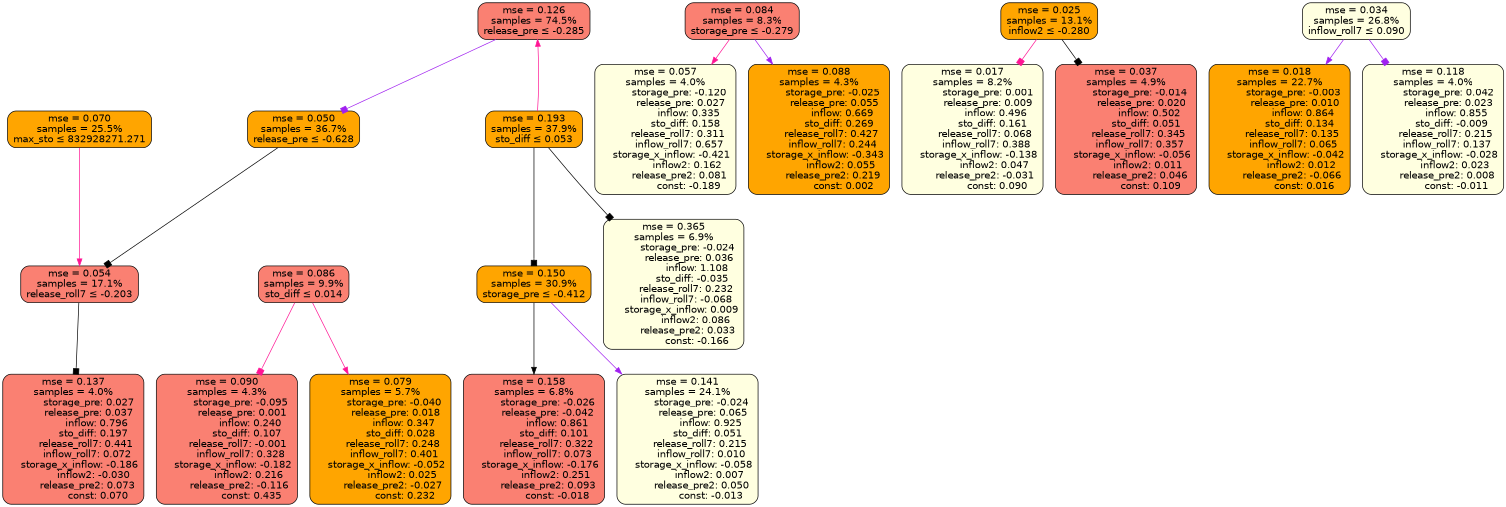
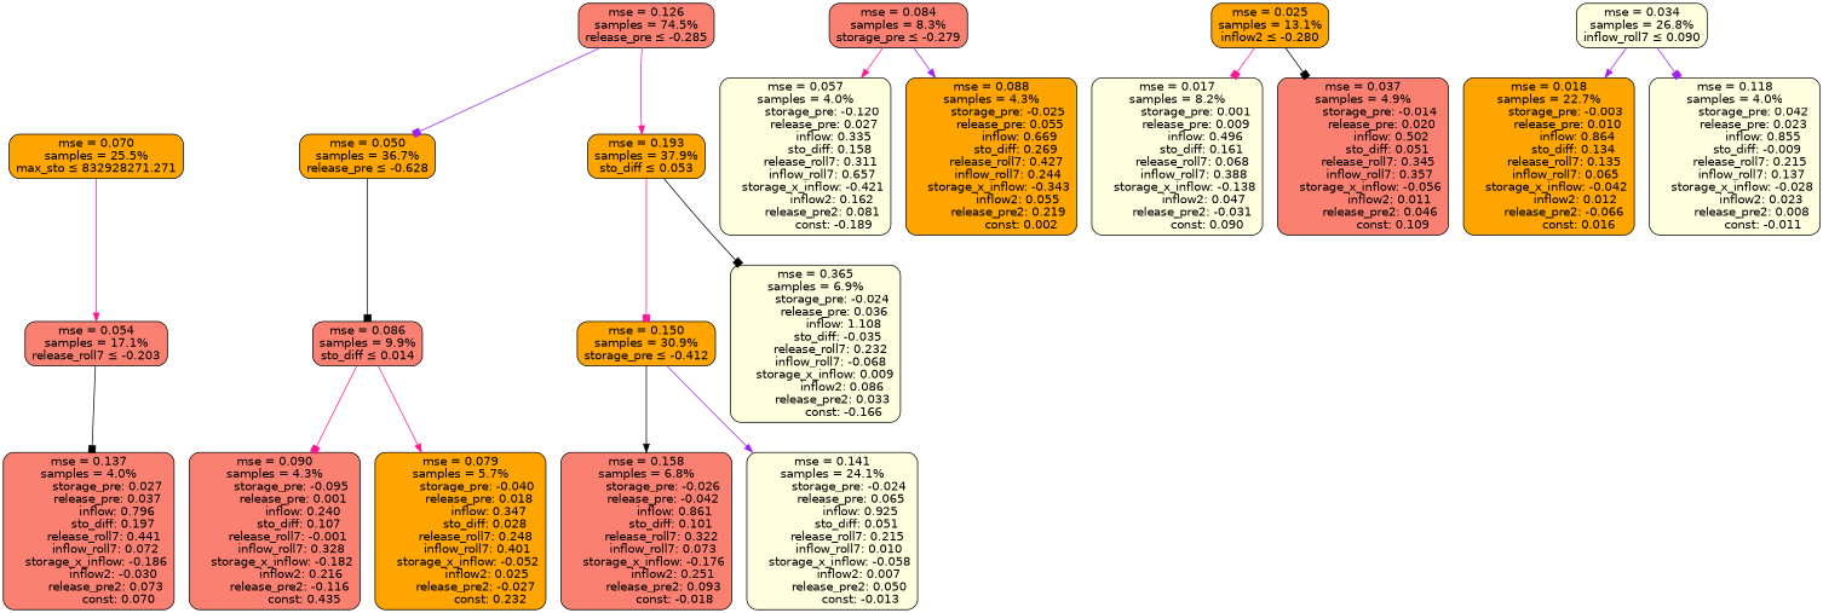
  digraph {
    node [color=black fillcolor=orange fontname=helvetica shape=rectangle style="filled, rounded"]
    edge [arrowhead=box color=deeppink fontname=helvetica]
    n1 [label="mse = 0.070\nsamples = 25.5%\nmax_sto &le; 832928271.271"]
    n2 [fillcolor=salmon label="mse = 0.054\nsamples = 17.1%\nrelease_roll7 &le; -0.203"]
    n3 [fillcolor=salmon label="mse = 0.126\nsamples = 74.5%\nrelease_pre &le; -0.285"]
    n4 [label="mse = 0.050\nsamples = 36.7%\nrelease_pre &le; -0.628"]
    n5 [label="mse = 0.193\nsamples = 37.9%\nsto_diff &le; 0.053"]
    n6 [fillcolor=salmon label="mse = 0.137\nsamples = 4.0%\n          storage_pre: 0.027\n          release_pre: 0.037\n               inflow: 0.796\n             sto_diff: 0.197\n        release_roll7: 0.441\n         inflow_roll7: 0.072\n    storage_x_inflow: -0.186\n             inflow2: -0.030\n         release_pre2: 0.073\n                const: 0.070"]
    n7 [fillcolor=salmon label="mse = 0.084\nsamples = 8.3%\nstorage_pre &le; -0.279"]
    n8 [fillcolor=lightyellow label="mse = 0.057\nsamples = 4.0%\n         storage_pre: -0.120\n          release_pre: 0.027\n               inflow: 0.335\n             sto_diff: 0.158\n        release_roll7: 0.311\n         inflow_roll7: 0.657\n    storage_x_inflow: -0.421\n              inflow2: 0.162\n         release_pre2: 0.081\n               const: -0.189"]
    n9 [label="mse = 0.088\nsamples = 4.3%\n         storage_pre: -0.025\n          release_pre: 0.055\n               inflow: 0.669\n             sto_diff: 0.269\n        release_roll7: 0.427\n         inflow_roll7: 0.244\n    storage_x_inflow: -0.343\n              inflow2: 0.055\n         release_pre2: 0.219\n                const: 0.002"]
    n10 [label="mse = 0.025\nsamples = 13.1%\ninflow2 &le; -0.280"]
    n11 [fillcolor=lightyellow label="mse = 0.017\nsamples = 8.2%\n          storage_pre: 0.001\n          release_pre: 0.009\n               inflow: 0.496\n             sto_diff: 0.161\n        release_roll7: 0.068\n         inflow_roll7: 0.388\n    storage_x_inflow: -0.138\n              inflow2: 0.047\n        release_pre2: -0.031\n                const: 0.090"]
    n12 [fillcolor=salmon label="mse = 0.037\nsamples = 4.9%\n         storage_pre: -0.014\n          release_pre: 0.020\n               inflow: 0.502\n             sto_diff: 0.051\n        release_roll7: 0.345\n         inflow_roll7: 0.357\n    storage_x_inflow: -0.056\n              inflow2: 0.011\n         release_pre2: 0.046\n                const: 0.109"]
    n13 [fillcolor=salmon label="mse = 0.086\nsamples = 9.9%\nsto_diff &le; 0.014"]
    n14 [label="mse = 0.150\nsamples = 30.9%\nstorage_pre &le; -0.412"]
    n15 [fillcolor=lightyellow label="mse = 0.365\nsamples = 6.9%\n         storage_pre: -0.024\n          release_pre: 0.036\n               inflow: 1.108\n            sto_diff: -0.035\n        release_roll7: 0.232\n        inflow_roll7: -0.068\n     storage_x_inflow: 0.009\n              inflow2: 0.086\n         release_pre2: 0.033\n               const: -0.166"]
    n16 [fillcolor=salmon label="mse = 0.090\nsamples = 4.3%\n         storage_pre: -0.095\n          release_pre: 0.001\n               inflow: 0.240\n             sto_diff: 0.107\n       release_roll7: -0.001\n         inflow_roll7: 0.328\n    storage_x_inflow: -0.182\n              inflow2: 0.216\n        release_pre2: -0.116\n                const: 0.435"]
    n17 [label="mse = 0.079\nsamples = 5.7%\n         storage_pre: -0.040\n          release_pre: 0.018\n               inflow: 0.347\n             sto_diff: 0.028\n        release_roll7: 0.248\n         inflow_roll7: 0.401\n    storage_x_inflow: -0.052\n              inflow2: 0.025\n        release_pre2: -0.027\n                const: 0.232"]
    n18 [fillcolor=lightyellow label="mse = 0.034\nsamples = 26.8%\ninflow_roll7 &le; 0.090"]
    n19 [label="mse = 0.018\nsamples = 22.7%\n         storage_pre: -0.003\n          release_pre: 0.010\n               inflow: 0.864\n             sto_diff: 0.134\n        release_roll7: 0.135\n         inflow_roll7: 0.065\n    storage_x_inflow: -0.042\n              inflow2: 0.012\n        release_pre2: -0.066\n                const: 0.016"]
    n20 [fillcolor=lightyellow label="mse = 0.118\nsamples = 4.0%\n          storage_pre: 0.042\n          release_pre: 0.023\n               inflow: 0.855\n            sto_diff: -0.009\n        release_roll7: 0.215\n         inflow_roll7: 0.137\n    storage_x_inflow: -0.028\n              inflow2: 0.023\n         release_pre2: 0.008\n               const: -0.011"]
    n21 [fillcolor=salmon label="mse = 0.158\nsamples = 6.8%\n         storage_pre: -0.026\n         release_pre: -0.042\n               inflow: 0.861\n             sto_diff: 0.101\n        release_roll7: 0.322\n         inflow_roll7: 0.073\n    storage_x_inflow: -0.176\n              inflow2: 0.251\n         release_pre2: 0.093\n               const: -0.018"]
    n22 [fillcolor=lightyellow label="mse = 0.141\nsamples = 24.1%\n         storage_pre: -0.024\n          release_pre: 0.065\n               inflow: 0.925\n             sto_diff: 0.051\n        release_roll7: 0.215\n         inflow_roll7: 0.010\n    storage_x_inflow: -0.058\n              inflow2: 0.007\n         release_pre2: 0.050\n               const: -0.013"]
    n1 -> n2 [arrowhead=normal]
    n2 -> n6 [color=black]
    n3 -> n4 [color=purple]
-   n5 -> n3 [arrowhead=normal]
-   n4 -> n2 [color=black]
-   n5 -> n14 [color=black]
+   n3 -> n5 [arrowhead=normal]
+   n4 -> n13 [color=black]
+   n5 -> n14
    n5 -> n15 [color=black]
    n7 -> n8 [arrowhead=normal]
    n7 -> n9 [arrowhead=normal color=purple]
    n10 -> n11
    n10 -> n12 [color=black]
    n13 -> n16
    n13 -> n17 [arrowhead=normal]
    n14 -> n21 [arrowhead=normal color=black]
    n14 -> n22 [arrowhead=normal color=purple]
    n18 -> n19 [arrowhead=normal color=purple]
    n18 -> n20 [color=purple]
  }
